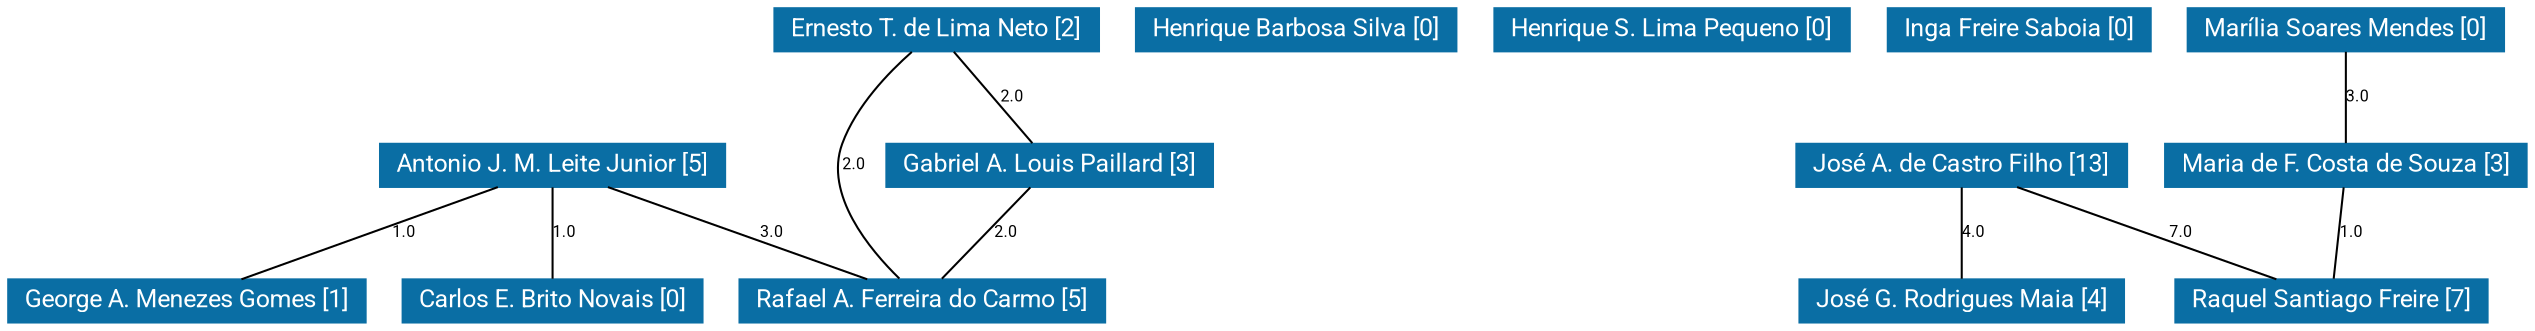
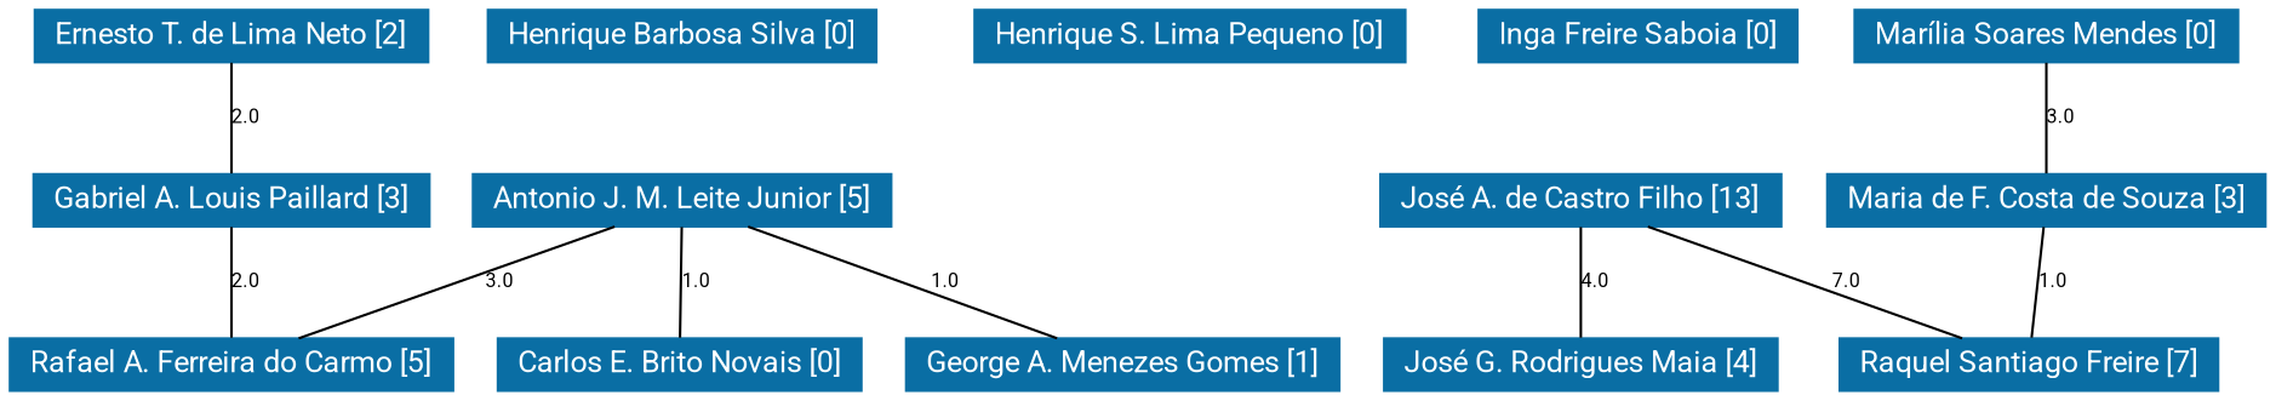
  strict graph {
    fontname=Roboto
    node [color="#0A6EA4" fontcolor="#FFFFFF" fontname=Roboto fontsize=12 shape=rectangle style=filled]
    edge [fontname=Roboto fontsize=8]
    n1 [height=0.29167 label="Antonio J. M. Leite Junior [5]" width=2.1944]
    n2 [height=0.29167 label="George A. Menezes Gomes [1]" width=2.2778]
    n3 [height=0.29167 label="Rafael A. Ferreira do Carmo [5]" width=2.3333]
    n4 [height=0.29167 label="Carlos E. Brito Novais [0]" width=1.9583]
    n5 [height=0.29167 label="Gabriel A. Louis Paillard [3]" width=2.1111]
    n6 [height=0.29167 label="Ernesto T. de Lima Neto [2]" width=2.0694]
    n7 [height=0.29167 label="Henrique Barbosa Silva [0]" width=2.0278]
    n8 [height=0.29167 label="Henrique S. Lima Pequeno [0]" width=2.25]
    n9 [height=0.29167 label="Inga Freire Saboia [0]" width=1.6667]
    n10 [height=0.29167 label="José A. de Castro Filho [13]" width=2.0694]
    n11 [height=0.29167 label="José G. Rodrigues Maia [4]" width=2.0417]
    n12 [height=0.29167 label="Raquel Santiago Freire [7]" width=1.9722]
    n13 [height=0.29167 label="Maria de F. Costa de Souza [3]" width=2.2639]
    n14 [height=0.29167 label="Marília Soares Mendes [0]" width=1.9722]
    n1 -- n2 [label=1.0]
    n1 -- n3 [label=3.0]
    n1 -- n4 [label=1.0]
    n5 -- n3 [label=2.0]
-   n6 -- n3 [label=2.0]
    n6 -- n5 [label=2.0]
    n10 -- n11 [label=4.0]
    n10 -- n12 [label=7.0]
    n13 -- n12 [label=1.0]
    n14 -- n13 [label=3.0]
  }
